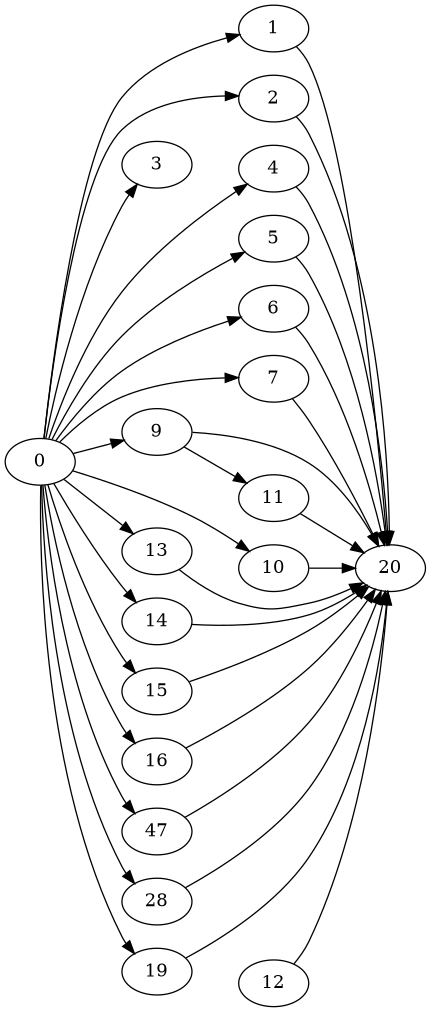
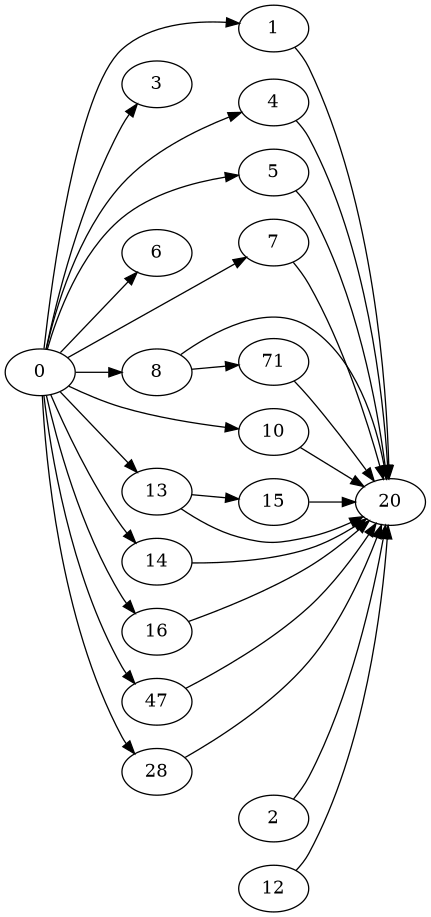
  digraph {
    rankdir=LR
    node [Processor=0 Start=7 Weight=9]
    edge [Weight=6]
    0 [Start=0 Weight=4]
    1 [Start=4 Weight=2]
    2 [Start=6]
    3 [Start=15 Weight=8]
    4 [Start=23 Weight=2]
    5 [Start=25 Weight=6]
    6 [Start=31 Weight=7]
    7 [Start=38]
-   8 [Processor=1 Start=11 label=9]
+   8 [Processor=1 Start=11]
    10 [Processor=2 Weight=5]
    13 [Processor=1 Start=30 Weight=10]
    14 [Processor=2 Start=17 Weight=4]
    15 [Processor=3 Start=16 Weight=4]
    16 [Processor=2 Start=21 Weight=5]
    n15 [Processor=2 Start=26 Weight=8 label=47]
    n16 [Processor=3 Start=20 label=28]
-   19 [Processor=3 Start=29 Weight=4]
    20 [Start=47 Weight=8]
-   11 [Processor=2 Start=12 Weight=5]
+   11 [Processor=2 Start=12 Weight=5 label=71]
    12 [Processor=3]
    0 -> 1 [Weight=15]
-   0 -> 2 [Weight=12]
    0 -> 3 [Weight=4]
    0 -> 4 [Weight=10]
    0 -> 5
    0 -> 6 [Weight=4]
    0 -> 7 [Weight=9]
    0 -> 8 [Weight=7]
    0 -> 10 [Weight=3]
    0 -> 13 [Weight=12]
    0 -> 14
-   0 -> 15 [Weight=10]
+   13 -> 15 [Weight=10]
    0 -> 16 [Weight=9]
    0 -> n15 [Weight=3]
    0 -> n16 [Weight=4]
-   0 -> 19 [Weight=4]
    1 -> 20 [Weight=7]
    2 -> 20 [Weight=9]
    4 -> 20 [Weight=3]
    5 -> 20
-   6 -> 20
    7 -> 20 [Weight=7]
    8 -> 20 [Weight=3]
    8 -> 11
    10 -> 20 [Weight=12]
    13 -> 20 [Weight=7]
    14 -> 20 [Weight=3]
    15 -> 20 [Weight=10]
    16 -> 20
    n15 -> 20 [Weight=13]
    n16 -> 20 [Weight=10]
-   19 -> 20 [Weight=9]
    11 -> 20 [Weight=4]
    12 -> 20 [Weight=12]
  }
